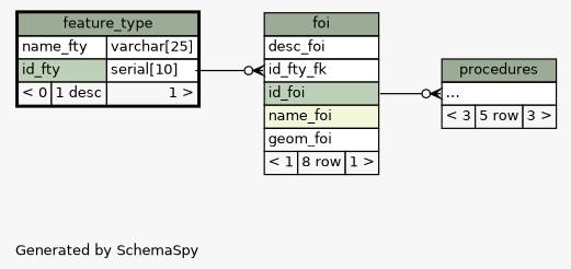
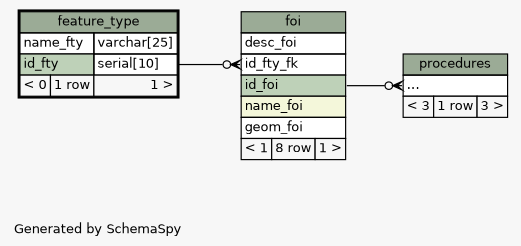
  digraph {
    bgcolor="#f7f7f7"
    fontname=Helvetica
    fontsize=11
    label="\nGenerated by SchemaSpy"
    labeljust=l
    nodesep=0.18
    rankdir=RL
    ranksep=0.46
    node [fontname=Helvetica fontsize=11 shape=plaintext]
    edge [arrowhead=none arrowsize=0.8 arrowtail=crowodot dir=back]
    n1 [label=<     <TABLE BORDER="0" CELLBORDER="1" CELLSPACING="0" BGCOLOR="#ffffff">       <TR><TD COLSPAN="3" BGCOLOR="#9bab96" ALIGN="CENTER">foi</TD></TR>       <TR><TD PORT="desc_foi" COLSPAN="3" ALIGN="LEFT">desc_foi</TD></TR>       <TR><TD PORT="id_fty_fk" COLSPAN="3" ALIGN="LEFT">id_fty_fk</TD></TR>       <TR><TD PORT="id_foi" COLSPAN="3" BGCOLOR="#bed1b8" ALIGN="LEFT">id_foi</TD></TR>       <TR><TD PORT="name_foi" COLSPAN="3" BGCOLOR="#f4f7da" ALIGN="LEFT">name_foi</TD></TR>       <TR><TD PORT="geom_foi" COLSPAN="3" ALIGN="LEFT">geom_foi</TD></TR>       <TR><TD ALIGN="LEFT" BGCOLOR="#f7f7f7">&lt; 1</TD><TD ALIGN="RIGHT" BGCOLOR="#f7f7f7">8 row</TD><TD ALIGN="RIGHT" BGCOLOR="#f7f7f7">1 &gt;</TD></TR>     </TABLE>>]
-   n2 [label=<     <TABLE BORDER="2" CELLBORDER="1" CELLSPACING="0" BGCOLOR="#ffffff">       <TR><TD COLSPAN="3" BGCOLOR="#9bab96" ALIGN="CENTER">feature_type</TD></TR>       <TR><TD PORT="name_fty" COLSPAN="2" ALIGN="LEFT">name_fty</TD><TD PORT="name_fty.type" ALIGN="LEFT">varchar[25]</TD></TR>       <TR><TD PORT="id_fty" COLSPAN="2" BGCOLOR="#bed1b8" ALIGN="LEFT">id_fty</TD><TD PORT="id_fty.type" ALIGN="LEFT">serial[10]</TD></TR>       <TR><TD ALIGN="LEFT" BGCOLOR="#f7f7f7">&lt; 0</TD><TD ALIGN="RIGHT" BGCOLOR="#f7f7f7">1 desc</TD><TD ALIGN="RIGHT" BGCOLOR="#f7f7f7">1 &gt;</TD></TR>     </TABLE>>]
-   n3 [label=<     <TABLE BORDER="0" CELLBORDER="1" CELLSPACING="0" BGCOLOR="#ffffff">       <TR><TD COLSPAN="3" BGCOLOR="#9bab96" ALIGN="CENTER">procedures</TD></TR>       <TR><TD PORT="elipses" COLSPAN="3" ALIGN="LEFT">...</TD></TR>       <TR><TD ALIGN="LEFT" BGCOLOR="#f7f7f7">&lt; 3</TD><TD ALIGN="RIGHT" BGCOLOR="#f7f7f7">5 row</TD><TD ALIGN="RIGHT" BGCOLOR="#f7f7f7">3 &gt;</TD></TR>     </TABLE>>]
+   n2 [label=<     <TABLE BORDER="2" CELLBORDER="1" CELLSPACING="0" BGCOLOR="#ffffff">       <TR><TD COLSPAN="3" BGCOLOR="#9bab96" ALIGN="CENTER">feature_type</TD></TR>       <TR><TD PORT="name_fty" COLSPAN="2" ALIGN="LEFT">name_fty</TD><TD PORT="name_fty.type" ALIGN="LEFT">varchar[25]</TD></TR>       <TR><TD PORT="id_fty" COLSPAN="2" BGCOLOR="#bed1b8" ALIGN="LEFT">id_fty</TD><TD PORT="id_fty.type" ALIGN="LEFT">serial[10]</TD></TR>       <TR><TD ALIGN="LEFT" BGCOLOR="#f7f7f7">&lt; 0</TD><TD ALIGN="RIGHT" BGCOLOR="#f7f7f7">1 row</TD><TD ALIGN="RIGHT" BGCOLOR="#f7f7f7">1 &gt;</TD></TR>     </TABLE>>]
+   n3 [label=<     <TABLE BORDER="0" CELLBORDER="1" CELLSPACING="0" BGCOLOR="#ffffff">       <TR><TD COLSPAN="3" BGCOLOR="#9bab96" ALIGN="CENTER">procedures</TD></TR>       <TR><TD PORT="elipses" COLSPAN="3" ALIGN="LEFT">...</TD></TR>       <TR><TD ALIGN="LEFT" BGCOLOR="#f7f7f7">&lt; 3</TD><TD ALIGN="RIGHT" BGCOLOR="#f7f7f7">1 row</TD><TD ALIGN="RIGHT" BGCOLOR="#f7f7f7">3 &gt;</TD></TR>     </TABLE>>]
    n1 -> n2 [headport="id_fty.type:e" tailport="id_fty_fk:w"]
    n3 -> n1 [headport="id_foi:e" tailport="elipses:w"]
  }
